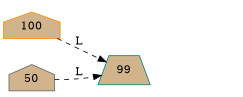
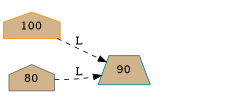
  digraph {
    rankdir=LR
    node [fillcolor=tan style=filled]
    edge [style=dashed]
    100 [color=darkorange shape=house]
-   90 [color=teal shape=trapezium label=99]
+   90 [color=teal shape=trapezium]
    HD0 [style=invis fillcolor=""]
    HD1 [style=invis fillcolor=""]
-   80 [color=gray40 shape=house label=50]
+   80 [color=gray40 shape=house]
    100 -> 90 [label=L]
    100 -> HD0 [label=R style=invis]
    90 -> HD1 [label=R style=invis]
    80 -> 90 [label=L]
  }
